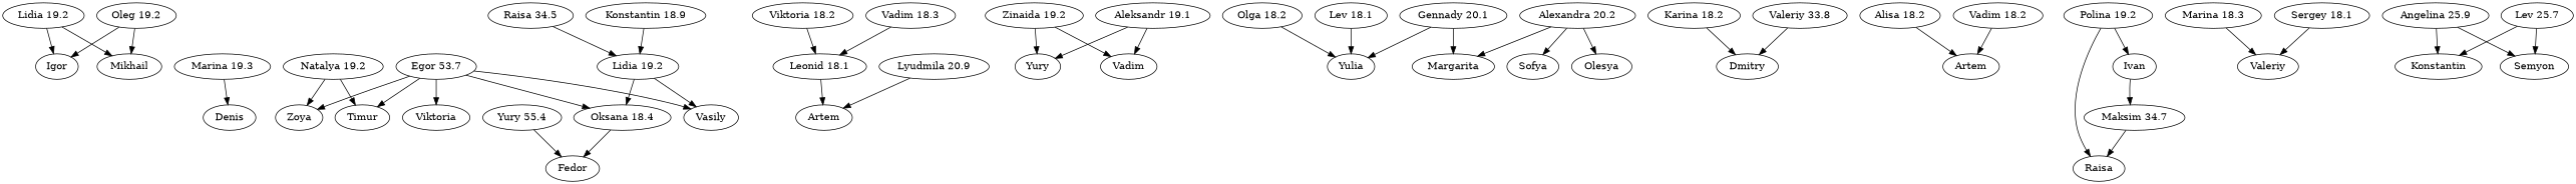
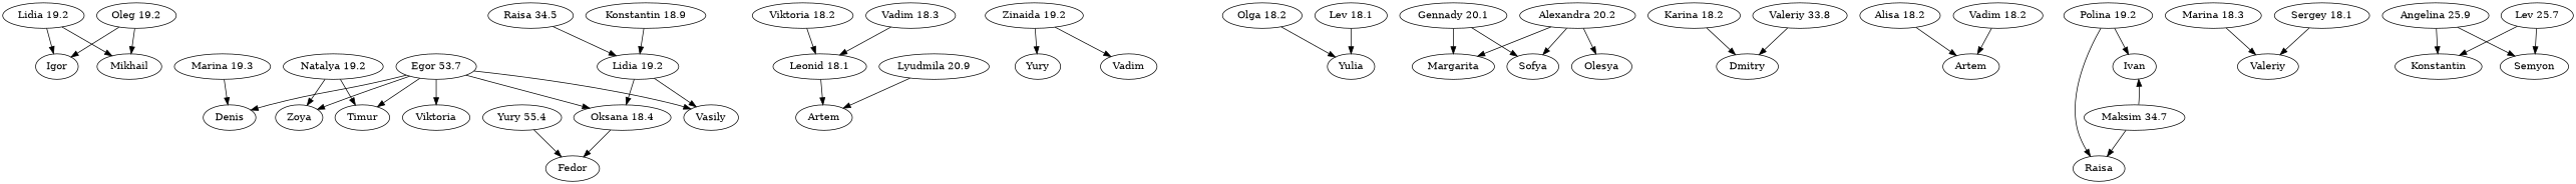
  digraph {
    n1 [label="Lidia 19.2"]
    n2 [label=Igor]
    n3 [label=Mikhail]
    n4 [label="Oleg 19.2"]
    n5 [label="Marina 19.3"]
    n6 [label=Denis]
    n7 [label=Viktoria]
    n8 [label="Egor 53.7"]
    n9 [label=Timur]
    n10 [label=Zoya]
    n11 [label="Oksana 18.4"]
    n12 [label=Vasily]
    n13 [label=Fedor]
    n14 [label="Viktoria 18.2"]
    n15 [label="Leonid 18.1"]
    n16 [label=Artem]
    n17 [label="Vadim 18.3"]
    n18 [label="Zinaida 19.2"]
    n19 [label=Yury]
    n20 [label=Vadim]
-   n21 [label="Aleksandr 19.1"]
    n22 [label="Olga 18.2"]
    n23 [label=Yulia]
    n24 [label="Lev 18.1"]
    n25 [label="Natalya 19.2"]
    n26 [label="Alexandra 20.2"]
    n27 [label=Margarita]
    n28 [label=Olesya]
    n29 [label=Sofya]
    n30 [label="Gennady 20.1"]
    n31 [label="Karina 18.2"]
    n32 [label=Dmitry]
    n33 [label="Valeriy 33.8"]
    n34 [label="Alisa 18.2"]
    n35 [label=Artem]
    n36 [label="Vadim 18.2"]
    n37 [label="Polina 19.2"]
    n38 [label=Raisa]
    n39 [label=Ivan]
    n40 [label="Maksim 34.7"]
    n41 [label="Marina 18.3"]
    n42 [label=Valeriy]
    n43 [label="Sergey 18.1"]
    n44 [label="Raisa 34.5"]
    n45 [label="Lidia 19.2"]
    n46 [label="Konstantin 18.9"]
    n47 [label="Lyudmila 20.9"]
    n48 [label="Angelina 25.9"]
    n49 [label=Konstantin]
    n50 [label=Semyon]
    n51 [label="Lev 25.7"]
    n52 [label="Yury 55.4"]
    n1 -> n2
    n1 -> n3
    n4 -> n2
    n4 -> n3
    n5 -> n6
+   n8 -> n6
    n8 -> n7
    n8 -> n9
    n8 -> n10
    n8 -> n11
    n8 -> n12
    n11 -> n13
    n14 -> n15
    n15 -> n16
    n17 -> n15
    n18 -> n19
    n18 -> n20
-   n21 -> n19
-   n21 -> n20
    n22 -> n23
    n24 -> n23
    n25 -> n9
    n25 -> n10
    n26 -> n27
    n26 -> n28
    n26 -> n29
    n30 -> n27
-   n30 -> n23
+   n30 -> n29
    n31 -> n32
    n33 -> n32
    n34 -> n35
    n36 -> n35
    n37 -> n38
    n37 -> n39
    n40 -> n38
-   n39 -> n40
+   n40 -> n39
    n41 -> n42
    n43 -> n42
    n44 -> n45
    n45 -> n11
    n45 -> n12
    n46 -> n45
    n47 -> n16
    n48 -> n49
    n48 -> n50
    n51 -> n49
    n51 -> n50
    n52 -> n13
  }
